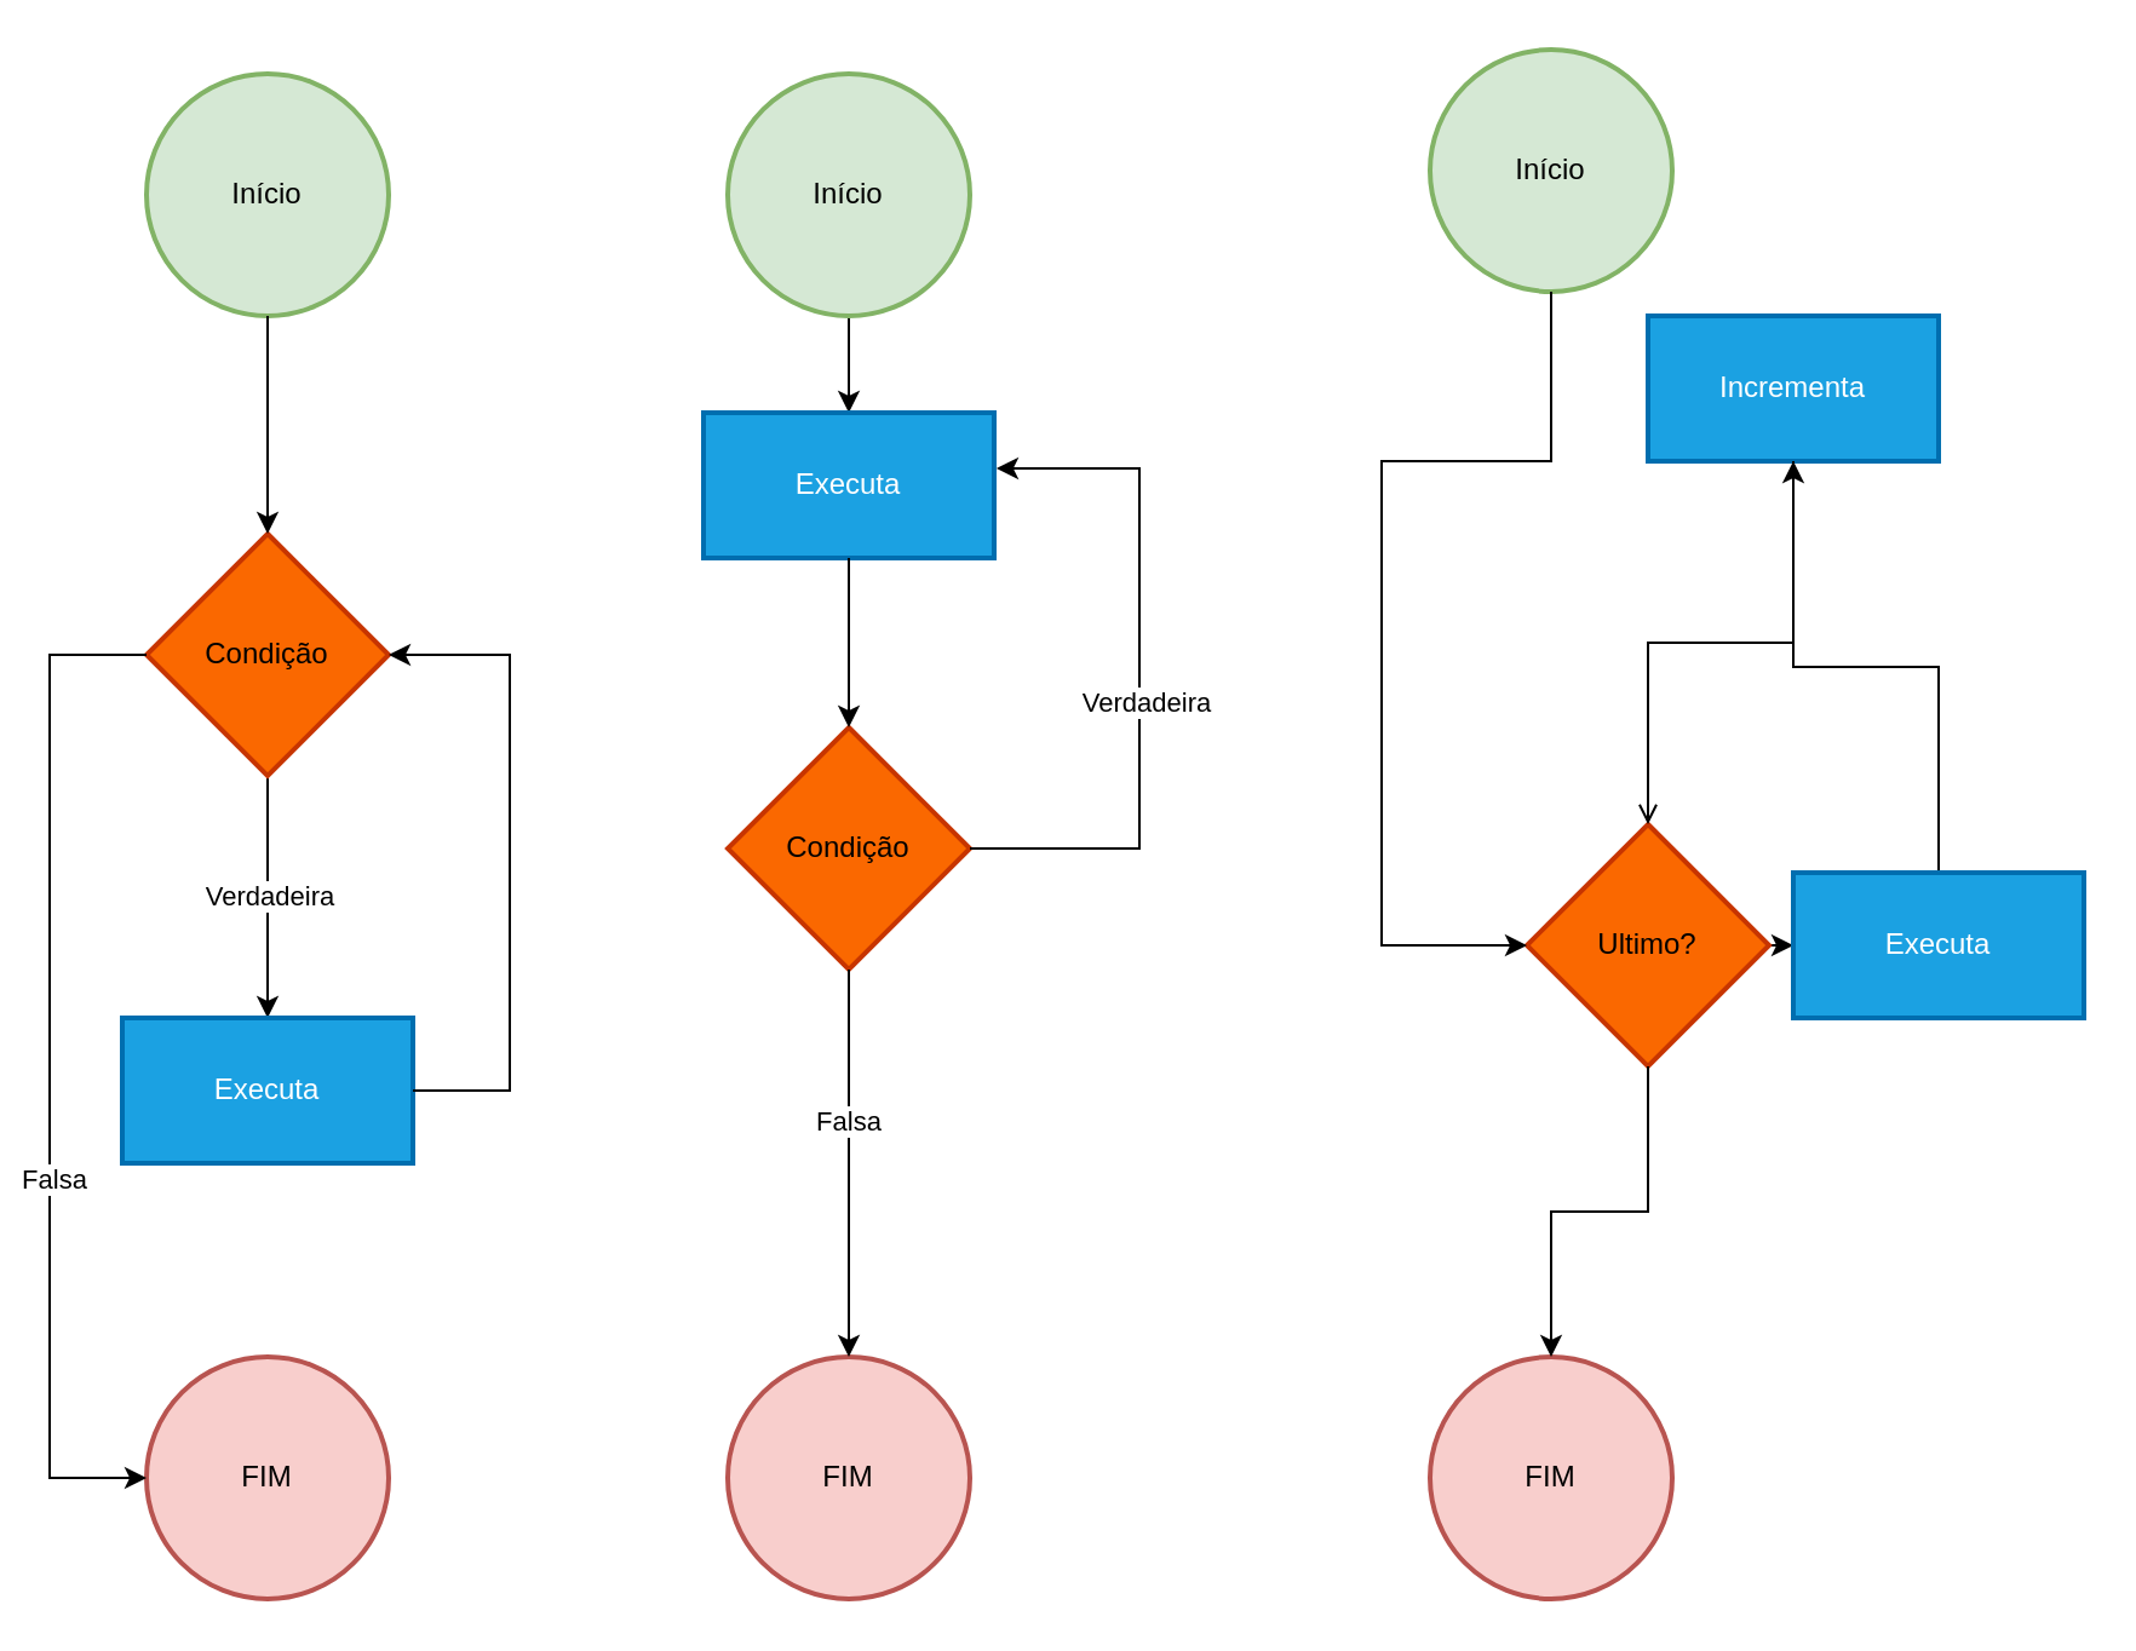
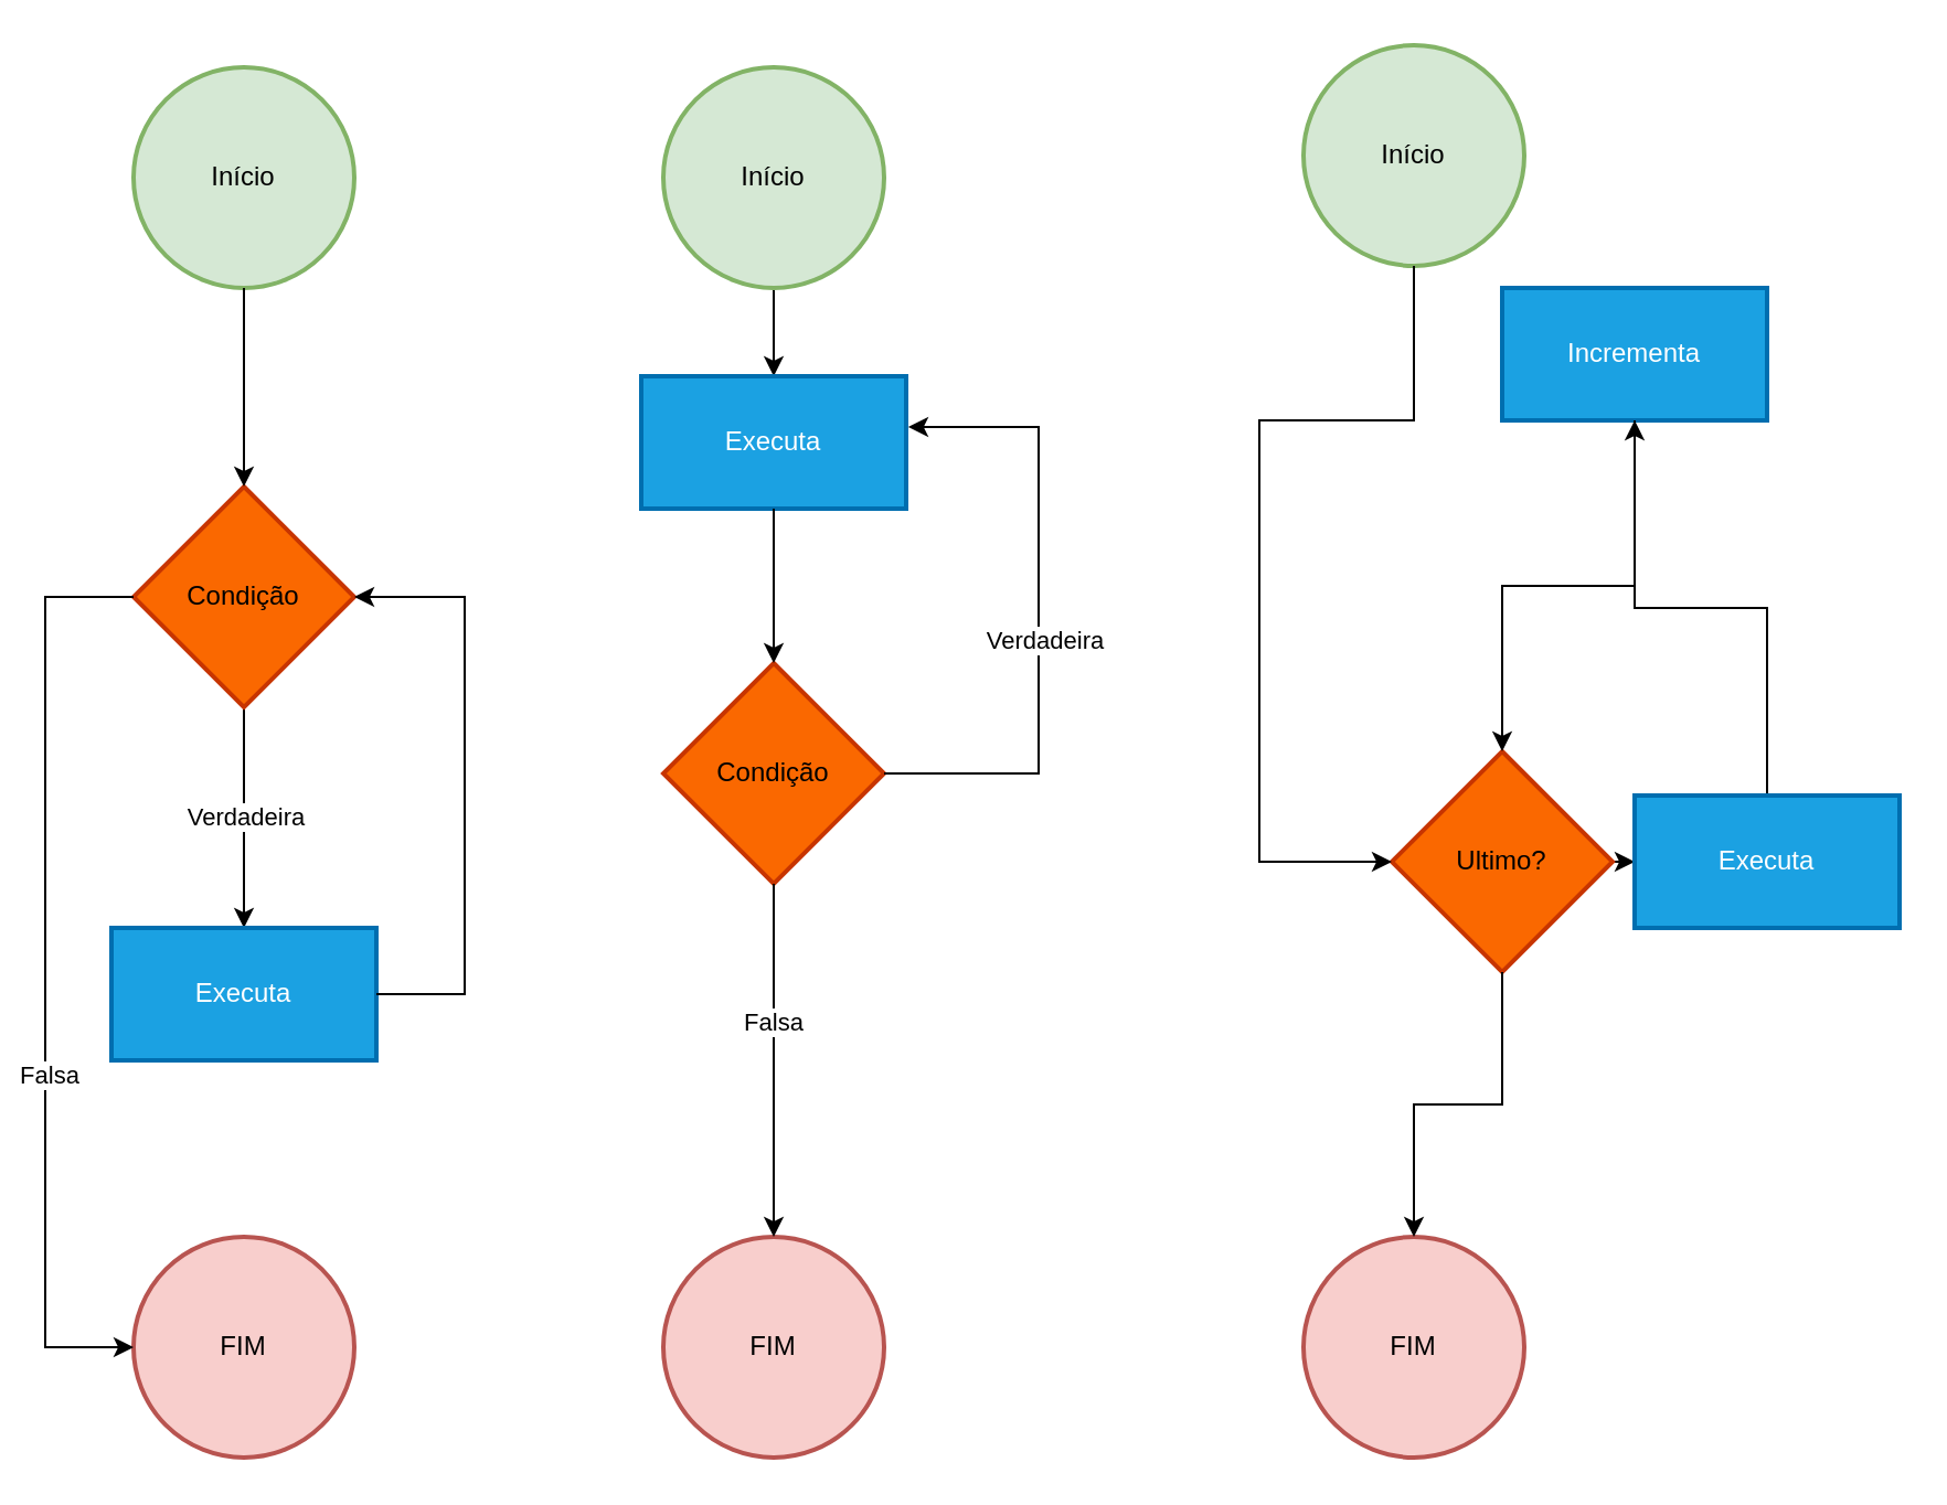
  <mxCell id="0" />
  <mxCell id="1" parent="0" />
  <mxCell id="2" value="Início" style="strokeWidth=2;html=1;shape=mxgraph.flowchart.start_2;whiteSpace=wrap;fillColor=#d5e8d4;strokeColor=#82b366;" parent="1" vertex="1"><mxGeometry x="60" y="30" width="100" height="100" as="geometry" /></mxCell>
  <mxCell id="3" value="" style="edgeStyle=orthogonalEdgeStyle;rounded=0;orthogonalLoop=1;jettySize=auto;html=1;" parent="1" source="5" target="6" edge="1"><mxGeometry relative="1" as="geometry" /></mxCell>
  <mxCell id="4" value="Verdadeira" style="edgeLabel;html=1;align=center;verticalAlign=middle;resizable=0;points=[];" parent="3" vertex="1" connectable="0"><mxGeometry x="-0.02" relative="1" as="geometry"><mxPoint as="offset" /></mxGeometry></mxCell>
  <mxCell id="5" value="Condição" style="strokeWidth=2;html=1;shape=mxgraph.flowchart.decision;whiteSpace=wrap;fillColor=#fa6800;fontColor=#000000;strokeColor=#C73500;" parent="1" vertex="1"><mxGeometry x="60" y="220" width="100" height="100" as="geometry" /></mxCell>
  <mxCell id="6" value="Executa" style="whiteSpace=wrap;html=1;strokeWidth=2;fillColor=#1ba1e2;strokeColor=#006EAF;fontColor=#ffffff;" parent="1" vertex="1"><mxGeometry x="50" y="420" width="120" height="60" as="geometry" /></mxCell>
  <mxCell id="7" style="edgeStyle=orthogonalEdgeStyle;rounded=0;orthogonalLoop=1;jettySize=auto;html=1;entryX=1;entryY=0.5;entryDx=0;entryDy=0;entryPerimeter=0;" parent="1" source="6" target="5" edge="1"><mxGeometry relative="1" as="geometry"><Array as="points"><mxPoint x="210" y="450" /><mxPoint x="210" y="270" /></Array></mxGeometry></mxCell>
  <mxCell id="8" value="FIM" style="strokeWidth=2;html=1;shape=mxgraph.flowchart.start_2;whiteSpace=wrap;fillColor=#f8cecc;strokeColor=#b85450;" parent="1" vertex="1"><mxGeometry x="60" y="560" width="100" height="100" as="geometry" /></mxCell>
  <mxCell id="9" style="edgeStyle=orthogonalEdgeStyle;rounded=0;orthogonalLoop=1;jettySize=auto;html=1;entryX=0;entryY=0.5;entryDx=0;entryDy=0;entryPerimeter=0;" parent="1" source="5" target="8" edge="1"><mxGeometry relative="1" as="geometry"><Array as="points"><mxPoint x="20" y="270" /><mxPoint x="20" y="610" /></Array></mxGeometry></mxCell>
  <mxCell id="10" value="Falsa" style="edgeLabel;html=1;align=center;verticalAlign=middle;resizable=0;points=[];" parent="9" vertex="1" connectable="0"><mxGeometry x="0.219" y="1" relative="1" as="geometry"><mxPoint as="offset" /></mxGeometry></mxCell>
  <mxCell id="11" style="edgeStyle=orthogonalEdgeStyle;rounded=0;orthogonalLoop=1;jettySize=auto;html=1;entryX=0.5;entryY=0;entryDx=0;entryDy=0;entryPerimeter=0;" parent="1" source="2" target="5" edge="1"><mxGeometry relative="1" as="geometry" /></mxCell>
  <mxCell id="12" style="edgeStyle=orthogonalEdgeStyle;rounded=0;orthogonalLoop=1;jettySize=auto;html=1;entryX=0.5;entryY=0;entryDx=0;entryDy=0;" parent="1" source="13" target="15" edge="1"><mxGeometry relative="1" as="geometry" /></mxCell>
  <mxCell id="13" value="Início" style="strokeWidth=2;html=1;shape=mxgraph.flowchart.start_2;whiteSpace=wrap;fillColor=#d5e8d4;strokeColor=#82b366;" parent="1" vertex="1"><mxGeometry x="300" y="30" width="100" height="100" as="geometry" /></mxCell>
  <mxCell id="14" value="Condição" style="strokeWidth=2;html=1;shape=mxgraph.flowchart.decision;whiteSpace=wrap;fillColor=#fa6800;fontColor=#000000;strokeColor=#C73500;" parent="1" vertex="1"><mxGeometry x="300" y="300" width="100" height="100" as="geometry" /></mxCell>
  <mxCell id="15" value="Executa" style="whiteSpace=wrap;html=1;strokeWidth=2;fillColor=#1ba1e2;strokeColor=#006EAF;fontColor=#ffffff;" parent="1" vertex="1"><mxGeometry x="290" y="170" width="120" height="60" as="geometry" /></mxCell>
  <mxCell id="16" value="FIM" style="strokeWidth=2;html=1;shape=mxgraph.flowchart.start_2;whiteSpace=wrap;fillColor=#f8cecc;strokeColor=#b85450;" parent="1" vertex="1"><mxGeometry x="300" y="560" width="100" height="100" as="geometry" /></mxCell>
  <mxCell id="17" style="edgeStyle=orthogonalEdgeStyle;rounded=0;orthogonalLoop=1;jettySize=auto;html=1;entryX=0.5;entryY=0;entryDx=0;entryDy=0;entryPerimeter=0;" parent="1" source="15" target="14" edge="1"><mxGeometry relative="1" as="geometry" /></mxCell>
  <mxCell id="18" style="edgeStyle=orthogonalEdgeStyle;rounded=0;orthogonalLoop=1;jettySize=auto;html=1;entryX=1.008;entryY=0.383;entryDx=0;entryDy=0;entryPerimeter=0;" parent="1" source="14" target="15" edge="1"><mxGeometry relative="1" as="geometry"><Array as="points"><mxPoint x="470" y="350" /><mxPoint x="470" y="193" /></Array></mxGeometry></mxCell>
  <mxCell id="19" value="Verdadeira" style="edgeLabel;html=1;align=center;verticalAlign=middle;resizable=0;points=[];" parent="18" vertex="1" connectable="0"><mxGeometry x="-0.085" y="-2" relative="1" as="geometry"><mxPoint as="offset" /></mxGeometry></mxCell>
  <mxCell id="20" style="edgeStyle=orthogonalEdgeStyle;rounded=0;orthogonalLoop=1;jettySize=auto;html=1;entryX=0.5;entryY=0;entryDx=0;entryDy=0;entryPerimeter=0;" parent="1" source="14" target="16" edge="1"><mxGeometry relative="1" as="geometry" /></mxCell>
  <mxCell id="21" value="Falsa" style="edgeLabel;html=1;align=center;verticalAlign=middle;resizable=0;points=[];" parent="20" vertex="1" connectable="0"><mxGeometry x="-0.225" y="-1" relative="1" as="geometry"><mxPoint as="offset" /></mxGeometry></mxCell>
  <mxCell id="22" value="Início" style="strokeWidth=2;html=1;shape=mxgraph.flowchart.start_2;whiteSpace=wrap;fillColor=#d5e8d4;strokeColor=#82b366;" parent="1" vertex="1"><mxGeometry x="590" y="20" width="100" height="100" as="geometry" /></mxCell>
  <mxCell id="23" value="" style="edgeStyle=orthogonalEdgeStyle;rounded=0;orthogonalLoop=1;jettySize=auto;html=1;" parent="1" source="24" target="28" edge="1"><mxGeometry relative="1" as="geometry" /></mxCell>
  <mxCell id="24" value="Ultimo?" style="strokeWidth=2;html=1;shape=mxgraph.flowchart.decision;whiteSpace=wrap;fillColor=#fa6800;fontColor=#000000;strokeColor=#C73500;" parent="1" vertex="1"><mxGeometry x="630" y="340" width="100" height="100" as="geometry" /></mxCell>
  <mxCell id="25" value="FIM" style="strokeWidth=2;html=1;shape=mxgraph.flowchart.start_2;whiteSpace=wrap;fillColor=#f8cecc;strokeColor=#b85450;" parent="1" vertex="1"><mxGeometry x="590" y="560" width="100" height="100" as="geometry" /></mxCell>
  <mxCell id="26" style="edgeStyle=orthogonalEdgeStyle;rounded=0;orthogonalLoop=1;jettySize=auto;html=1;entryX=0.5;entryY=0;entryDx=0;entryDy=0;entryPerimeter=0;" parent="1" source="24" target="25" edge="1"><mxGeometry relative="1" as="geometry" /></mxCell>
  <mxCell id="27" value="" style="edgeStyle=orthogonalEdgeStyle;rounded=0;orthogonalLoop=1;jettySize=auto;html=1;" parent="1" source="28" target="29" edge="1"><mxGeometry relative="1" as="geometry" /></mxCell>
  <mxCell id="28" value="Executa" style="whiteSpace=wrap;html=1;strokeWidth=2;fillColor=#1ba1e2;strokeColor=#006EAF;fontColor=#ffffff;" parent="1" vertex="1"><mxGeometry x="740" y="360" width="120" height="60" as="geometry" /></mxCell>
  <mxCell id="29" value="Incrementa" style="whiteSpace=wrap;html=1;strokeWidth=2;fillColor=#1ba1e2;strokeColor=#006EAF;fontColor=#ffffff;" parent="1" vertex="1"><mxGeometry x="680" y="130" width="120" height="60" as="geometry" /></mxCell>
- <mxCell id="30" style="edgeStyle=orthogonalEdgeStyle;rounded=0;orthogonalLoop=1;jettySize=auto;html=1;entryX=0.5;entryY=0;entryDx=0;entryDy=0;entryPerimeter=0;endArrow=open;" parent="1" source="29" target="24" edge="1"><mxGeometry relative="1" as="geometry" /></mxCell>
+ <mxCell id="30" style="edgeStyle=orthogonalEdgeStyle;rounded=0;orthogonalLoop=1;jettySize=auto;html=1;entryX=0.5;entryY=0;entryDx=0;entryDy=0;entryPerimeter=0;" parent="1" source="29" target="24" edge="1"><mxGeometry relative="1" as="geometry" /></mxCell>
  <mxCell id="31" style="edgeStyle=orthogonalEdgeStyle;rounded=0;orthogonalLoop=1;jettySize=auto;html=1;entryX=0;entryY=0.5;entryDx=0;entryDy=0;entryPerimeter=0;" parent="1" source="22" target="24" edge="1"><mxGeometry relative="1" as="geometry"><Array as="points"><mxPoint x="640" y="190" /><mxPoint x="570" y="190" /><mxPoint x="570" y="390" /></Array></mxGeometry></mxCell>
